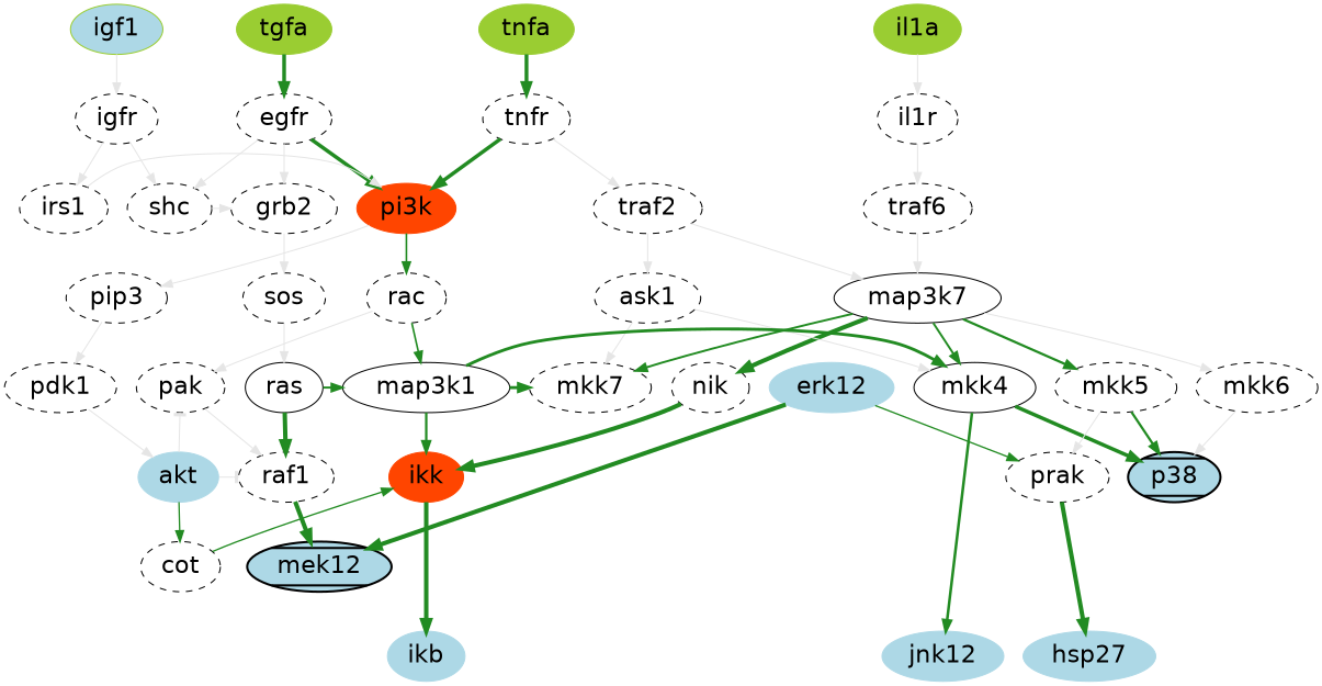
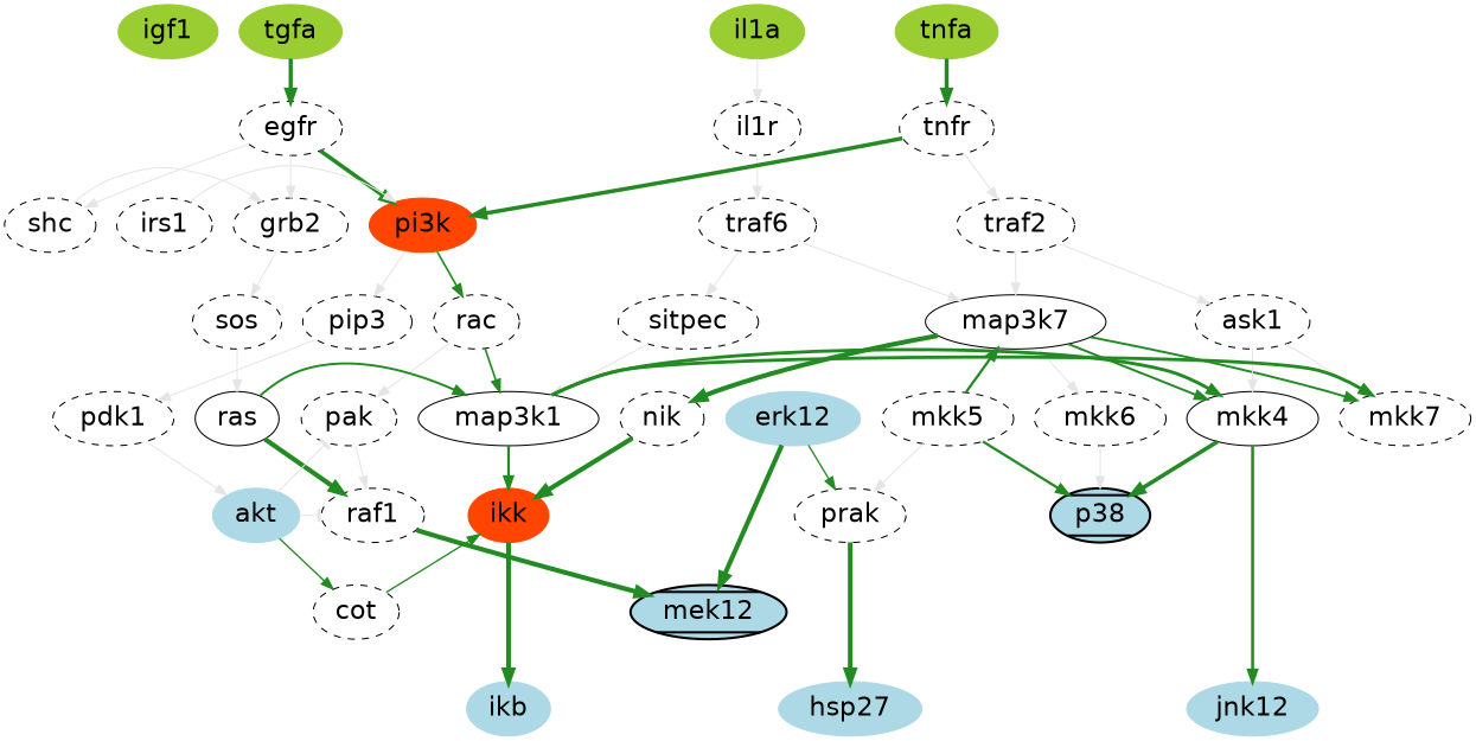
  digraph {
    node [color=black fontname=Helvetica fontsize=22.0 shape=ellipse style=dashed]
    edge [arrowhead=normal color=grey90 penwidth=1 style=solid weight=1.000000]
-   n1 [color=olivedrab3 label=igf1 style=filled fillcolor=lightblue]
+   n1 [color=olivedrab3 label=igf1 style=filled]
    n2 [color=olivedrab3 label=tgfa style=filled]
    n3 [color=olivedrab3 label=il1a style=filled]
    n4 [color=olivedrab3 label=tnfa style=filled]
-   n5 [label=igfr]
    n6 [label=il1r]
    n7 [label=egfr]
    n8 [label=tnfr]
    n9 [label=irs1]
    n10 [label=grb2]
    n11 [label=traf6]
    n12 [label=shc]
    n13 [label=traf2]
    n14 [color=orangered label=pi3k style=filled]
    n15 [label=map3k7 style=solid]
    n16 [label=pip3]
    n17 [label=rac]
    n18 [label=sos]
+   n19 [label=sitpec]
    n20 [label=ask1]
    n21 [label=pak]
    n22 [label=nik]
    n23 [label=map3k1 style=solid]
    n24 [label=mkk4 style=solid]
    n25 [label=mkk7]
    n26 [label=mkk6]
    n27 [label=ras style=solid]
    n28 [label=mkk5]
    n29 [label=pdk1]
    n30 [label=prak]
    n31 [label=raf1]
    n32 [color=orangered label=ikk style=filled]
    n33 [color=lightblue label=akt style=filled]
    n34 [fillcolor=lightblue label=p38 style="filled, bold, diagonals"]
    n35 [fillcolor=lightblue label=mek12 style="filled, bold, diagonals"]
    n36 [label=cot]
    n37 [color=lightblue label=erk12 style=filled]
    n38 [color=lightblue label=hsp27 style=filled]
    n39 [color=lightblue label=jnk12 style=filled]
    n40 [color=lightblue label=ikb style=filled]
    subgraph sub_1 {
      rank=source
      n1
      n2
      n3
      n4
    }
    subgraph sub_2 {
      rank=same
-     n5
      n6
      n7
      n8
    }
    subgraph sub_3 {
      rank=same
      n9
      n10
      n11
      n12
      n13
      n14
    }
    subgraph sub_4 {
      rank=same
      n15
      n16
      n17
      n18
+     n19
      n20
    }
    subgraph sub_5 {
      rank=same
      n21
      n22
      n23
      n24
      n25
      n26
      n27
      n28
      n29
    }
    subgraph sub_6 {
      rank=same
      n30
      n31
      n32
      n33
      n34
    }
    subgraph sub_7 {
      rank=same
      n35
      n36
    }
    subgraph sub_8 {
      rank=same
      n37
    }
    subgraph sub_9 {
      rank=sink
      n38
      n39
      n40
    }
-   n1 -> n5
    n2 -> n7 [color=forestgreen penwidth=3.4]
    n3 -> n6
    n4 -> n8 [color=forestgreen penwidth=3.4]
-   n5 -> n9
-   n5 -> n12
    n6 -> n11
    n7 -> n10
    n7 -> n12
    n7 -> n14 [color=forestgreen penwidth=3.4]
    n8 -> n13
    n8 -> n14 [color=forestgreen penwidth=3.4]
    n9 -> n14
    n10 -> n18
    n11 -> n15
+   n11 -> n19
    n12 -> n10
    n13 -> n15
    n13 -> n20
    n14 -> n16
    n14 -> n17 [color=forestgreen penwidth=1.6]
    n15 -> n22 [color=forestgreen penwidth=4]
    n15 -> n24 [color=forestgreen penwidth=1.9]
    n15 -> n25 [color=forestgreen penwidth=1.9]
    n15 -> n26
-   n15 -> n28 [color=forestgreen penwidth=2.2]
+   n28 -> n15 [color=forestgreen penwidth=2.2]
    n16 -> n29
    n17 -> n21
    n17 -> n23 [color=forestgreen penwidth=1.6]
    n18 -> n27
+   n19 -> n23
    n20 -> n24
    n20 -> n25
    n21 -> n31
    n22 -> n32 [color=forestgreen penwidth=4]
    n23 -> n24 [color=forestgreen penwidth=2.8]
    n23 -> n25 [color=forestgreen penwidth=2.8]
    n23 -> n32 [color=forestgreen penwidth=2.2]
    n24 -> n34 [color=forestgreen penwidth=3.4]
    n24 -> n39 [color=forestgreen penwidth=2.5]
    n26 -> n34
    n27 -> n23 [color=forestgreen penwidth=1.9]
    n27 -> n31 [color=forestgreen penwidth=4]
    n28 -> n30
    n28 -> n34 [color=forestgreen penwidth=2.2]
    n29 -> n33
    n30 -> n38 [color=forestgreen penwidth=4]
    n31 -> n35 [color=forestgreen penwidth=4]
    n32 -> n40 [color=forestgreen penwidth=4]
    n33 -> n21 [arrowhead=tee]
    n33 -> n31 [arrowhead=tee]
    n33 -> n36 [color=forestgreen penwidth=1.3]
    n36 -> n32 [color=forestgreen penwidth=1.3]
    n37 -> n30 [color=forestgreen penwidth=1.3]
    n37 -> n35 [color=forestgreen penwidth=4]
  }
